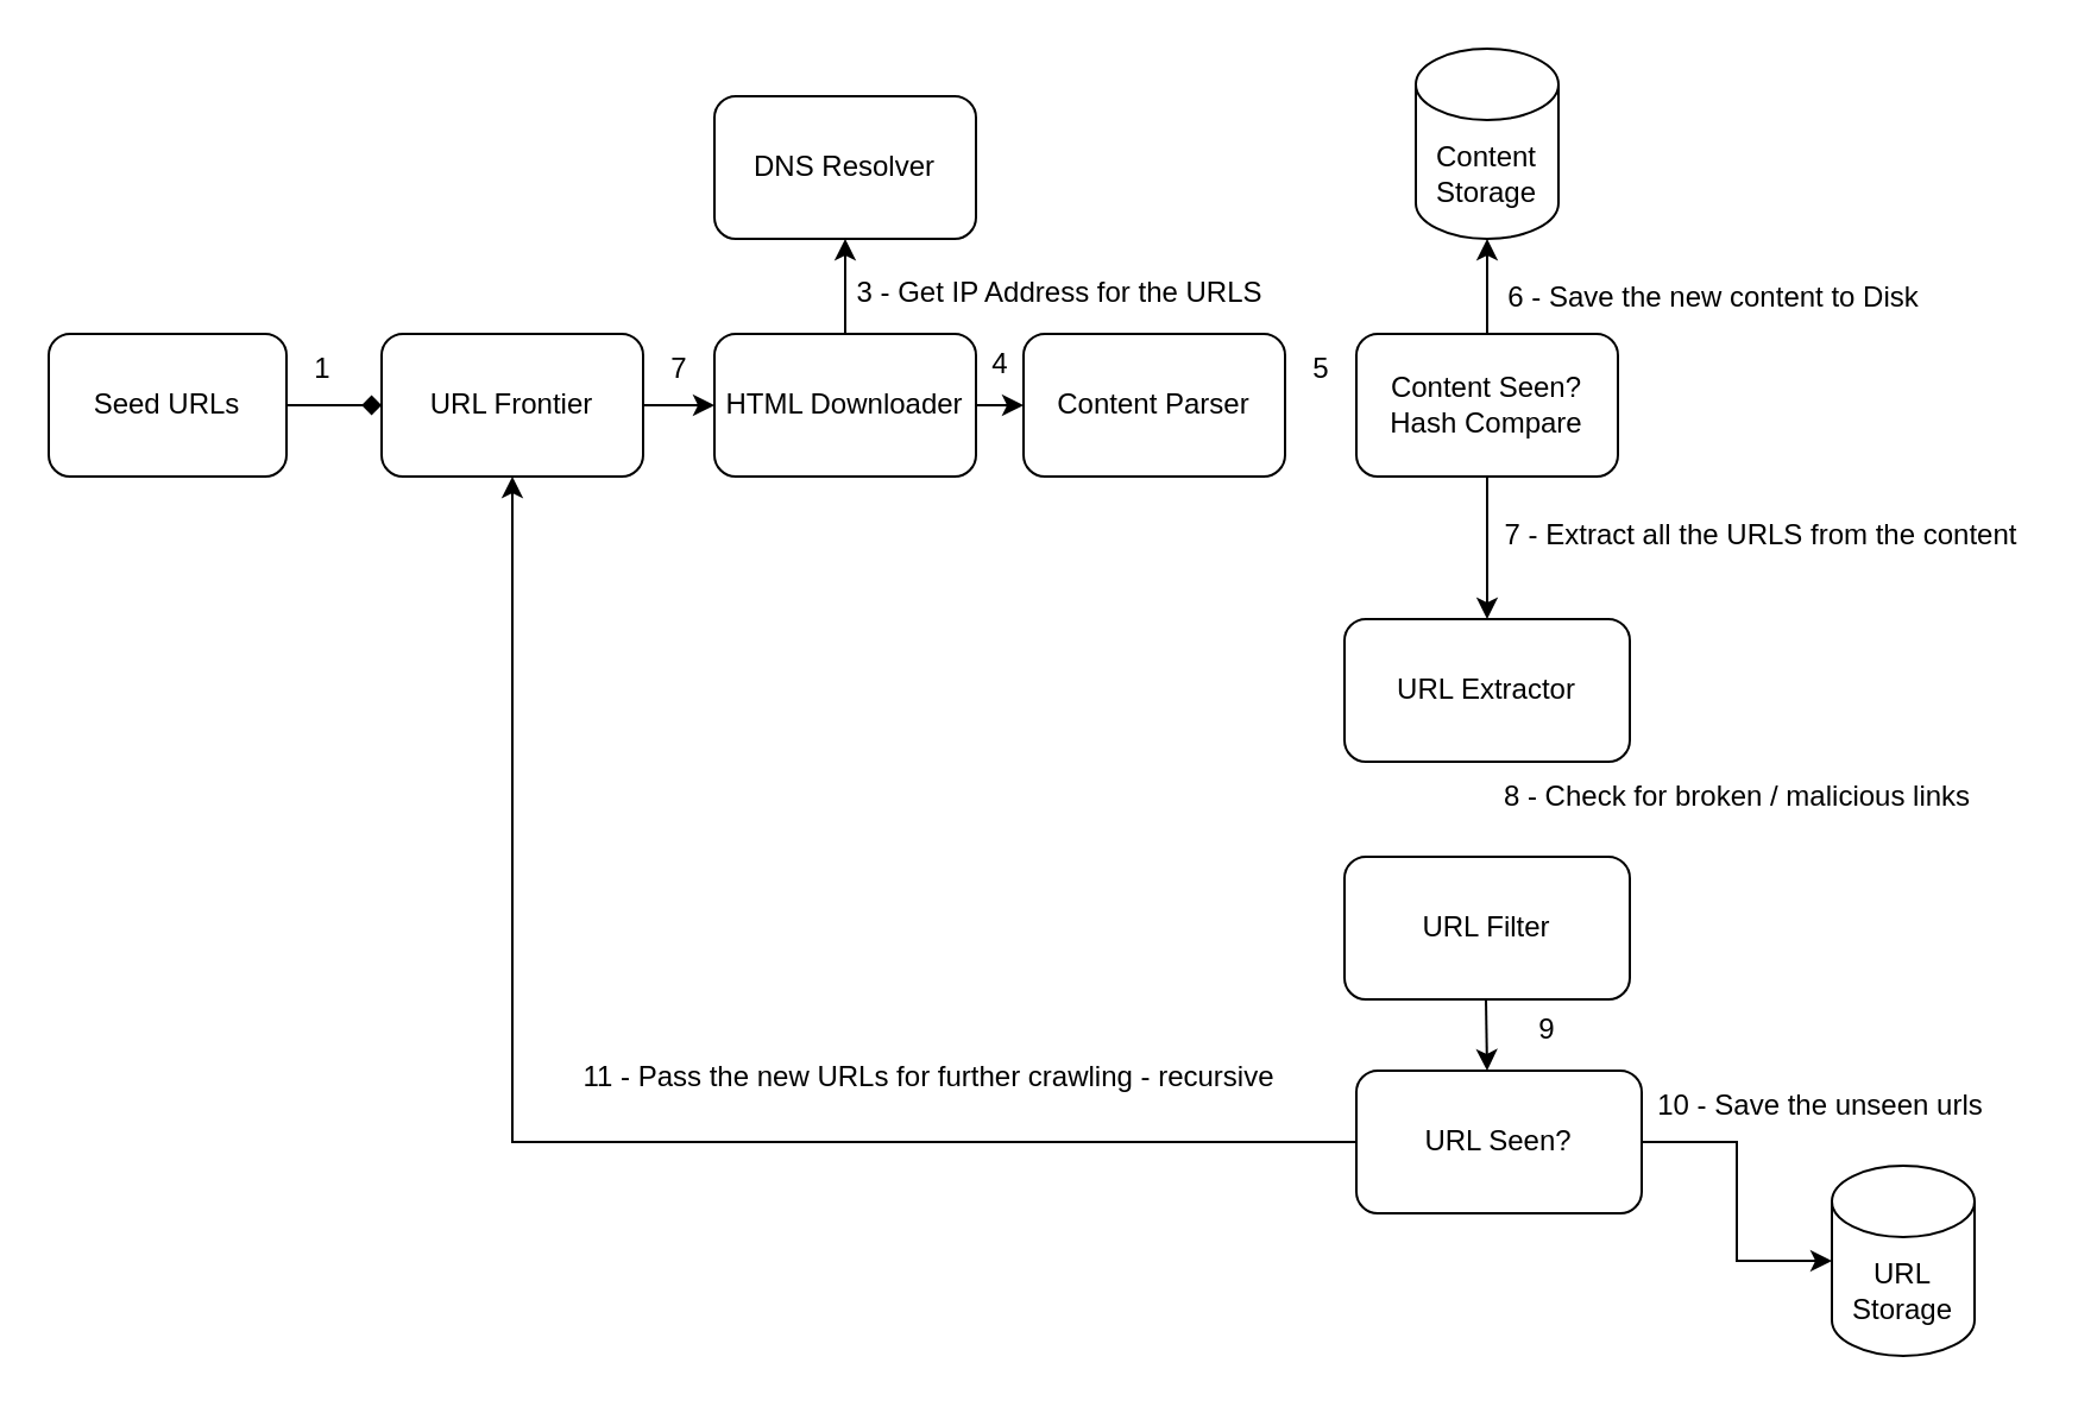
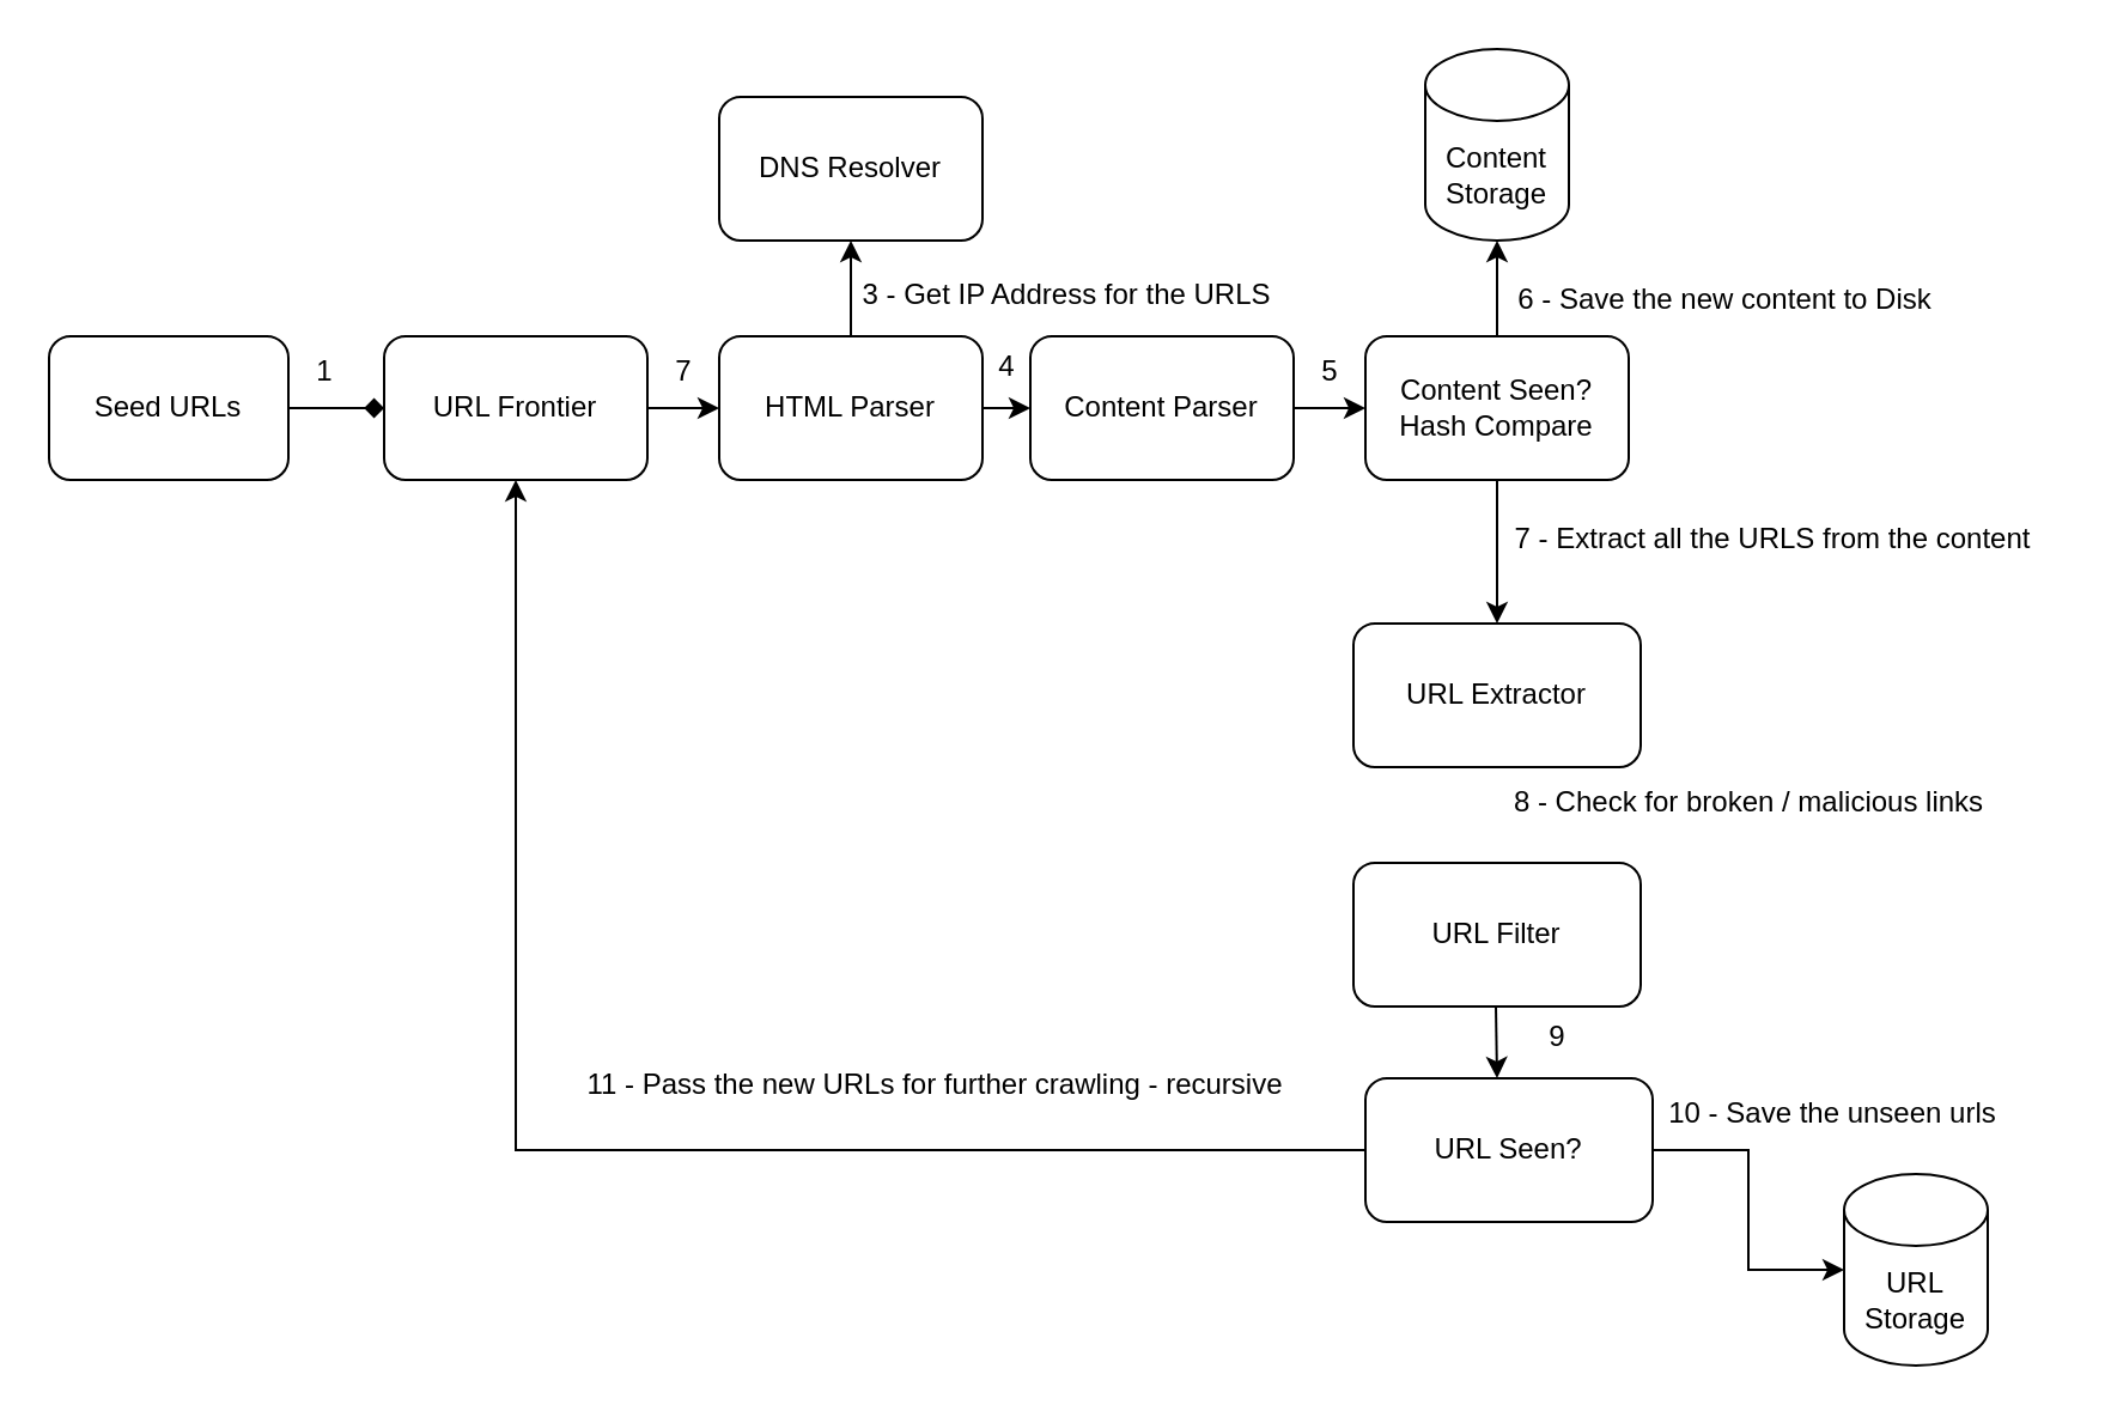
  <mxCell id="0" />
  <mxCell id="1" parent="0" />
  <mxCell id="2" style="edgeStyle=orthogonalEdgeStyle;rounded=0;orthogonalLoop=1;jettySize=auto;html=1;exitX=1;exitY=0.5;exitDx=0;exitDy=0;entryX=0;entryY=0.5;entryDx=0;entryDy=0;endArrow=diamond;" edge="1" parent="1" source="3" target="5"><mxGeometry relative="1" as="geometry" /></mxCell>
  <mxCell id="3" value="Seed URLs" style="rounded=1;whiteSpace=wrap;html=1;" vertex="1" parent="1"><mxGeometry x="20" y="140" width="100" height="60" as="geometry" /></mxCell>
  <mxCell id="4" style="edgeStyle=orthogonalEdgeStyle;rounded=0;orthogonalLoop=1;jettySize=auto;html=1;exitX=1;exitY=0.5;exitDx=0;exitDy=0;entryX=0;entryY=0.5;entryDx=0;entryDy=0;" edge="1" parent="1" source="5" target="9"><mxGeometry relative="1" as="geometry" /></mxCell>
  <mxCell id="5" value="URL Frontier" style="rounded=1;whiteSpace=wrap;html=1;" vertex="1" parent="1"><mxGeometry x="160" y="140" width="110" height="60" as="geometry" /></mxCell>
  <mxCell id="6" value="1" style="text;html=1;align=center;verticalAlign=middle;resizable=0;points=[];autosize=1;strokeColor=none;fillColor=none;" vertex="1" parent="1"><mxGeometry x="120" y="140" width="30" height="30" as="geometry" /></mxCell>
  <mxCell id="7" style="edgeStyle=orthogonalEdgeStyle;rounded=0;orthogonalLoop=1;jettySize=auto;html=1;exitX=0.5;exitY=0;exitDx=0;exitDy=0;entryX=0.5;entryY=1;entryDx=0;entryDy=0;" edge="1" parent="1" source="9" target="10"><mxGeometry relative="1" as="geometry" /></mxCell>
  <mxCell id="8" style="edgeStyle=orthogonalEdgeStyle;rounded=0;orthogonalLoop=1;jettySize=auto;html=1;exitX=1;exitY=0.5;exitDx=0;exitDy=0;entryX=0;entryY=0.5;entryDx=0;entryDy=0;" edge="1" parent="1" source="9" target="14"><mxGeometry relative="1" as="geometry" /></mxCell>
- <mxCell id="9" value="HTML Downloader" style="rounded=1;whiteSpace=wrap;html=1;" vertex="1" parent="1"><mxGeometry x="300" y="140" width="110" height="60" as="geometry" /></mxCell>
+ <mxCell id="9" value="HTML Parser" style="rounded=1;whiteSpace=wrap;html=1;" vertex="1" parent="1"><mxGeometry x="300" y="140" width="110" height="60" as="geometry" /></mxCell>
  <mxCell id="10" value="DNS Resolver" style="rounded=1;whiteSpace=wrap;html=1;" vertex="1" parent="1"><mxGeometry x="300" y="40" width="110" height="60" as="geometry" /></mxCell>
  <mxCell id="11" value="7" style="text;html=1;align=center;verticalAlign=middle;resizable=0;points=[];autosize=1;strokeColor=none;fillColor=none;" vertex="1" parent="1"><mxGeometry x="270" y="140" width="30" height="30" as="geometry" /></mxCell>
  <mxCell id="12" value="3 - Get IP Address for the URLS" style="text;html=1;align=center;verticalAlign=middle;resizable=0;points=[];autosize=1;strokeColor=none;fillColor=none;" vertex="1" parent="1"><mxGeometry x="350" y="108" width="190" height="30" as="geometry" /></mxCell>
+ <mxCell id="13" style="edgeStyle=orthogonalEdgeStyle;rounded=0;orthogonalLoop=1;jettySize=auto;html=1;exitX=1;exitY=0.5;exitDx=0;exitDy=0;entryX=0;entryY=0.5;entryDx=0;entryDy=0;" edge="1" parent="1" source="14" target="16"><mxGeometry relative="1" as="geometry" /></mxCell>
  <mxCell id="14" value="Content Parser" style="rounded=1;whiteSpace=wrap;html=1;" vertex="1" parent="1"><mxGeometry x="430" y="140" width="110" height="60" as="geometry" /></mxCell>
  <mxCell id="15" style="edgeStyle=orthogonalEdgeStyle;rounded=0;orthogonalLoop=1;jettySize=auto;html=1;exitX=0.5;exitY=1;exitDx=0;exitDy=0;" edge="1" parent="1" source="16" target="22"><mxGeometry relative="1" as="geometry" /></mxCell>
  <mxCell id="16" value="Content Seen?&lt;div&gt;Hash Compare&lt;/div&gt;" style="rounded=1;whiteSpace=wrap;html=1;" vertex="1" parent="1"><mxGeometry x="570" y="140" width="110" height="60" as="geometry" /></mxCell>
  <mxCell id="17" value="Content Storage" style="shape=cylinder3;whiteSpace=wrap;html=1;boundedLbl=1;backgroundOutline=1;size=15;" vertex="1" parent="1"><mxGeometry x="595" width="60" height="80" as="geometry" y="20" /></mxCell>
  <mxCell id="18" style="edgeStyle=orthogonalEdgeStyle;rounded=0;orthogonalLoop=1;jettySize=auto;html=1;entryX=0.5;entryY=1;entryDx=0;entryDy=0;entryPerimeter=0;" edge="1" parent="1" source="16" target="17"><mxGeometry relative="1" as="geometry" /></mxCell>
  <mxCell id="19" value="4" style="text;html=1;align=center;verticalAlign=middle;resizable=0;points=[];autosize=1;strokeColor=none;fillColor=none;" vertex="1" parent="1"><mxGeometry x="405" y="138" width="30" height="30" as="geometry" /></mxCell>
  <mxCell id="20" value="5" style="text;html=1;align=center;verticalAlign=middle;resizable=0;points=[];autosize=1;strokeColor=none;fillColor=none;" vertex="1" parent="1"><mxGeometry x="540" y="140" width="30" height="30" as="geometry" /></mxCell>
  <mxCell id="21" value="6 - Save the new content to Disk" style="text;html=1;align=center;verticalAlign=middle;resizable=0;points=[];autosize=1;strokeColor=none;fillColor=none;" vertex="1" parent="1"><mxGeometry x="620" y="110" width="200" height="30" as="geometry" /></mxCell>
  <mxCell id="22" value="URL Extractor" style="rounded=1;whiteSpace=wrap;html=1;" vertex="1" parent="1"><mxGeometry x="565" y="260" width="120" height="60" as="geometry" /></mxCell>
  <mxCell id="23" value="7 - Extract all the URLS from the content" style="text;html=1;align=center;verticalAlign=middle;resizable=0;points=[];autosize=1;strokeColor=none;fillColor=none;" vertex="1" parent="1"><mxGeometry x="620" y="210" width="240" height="30" as="geometry" /></mxCell>
  <mxCell id="24" value="URL Filter" style="rounded=1;whiteSpace=wrap;html=1;" vertex="1" parent="1"><mxGeometry x="565" y="360" width="120" height="60" as="geometry" /></mxCell>
  <mxCell id="25" value="8 - Check for broken / malicious links" style="text;html=1;align=center;verticalAlign=middle;resizable=0;points=[];autosize=1;strokeColor=none;fillColor=none;" vertex="1" parent="1"><mxGeometry x="620" y="320" width="220" height="30" as="geometry" /></mxCell>
  <mxCell id="26" style="edgeStyle=orthogonalEdgeStyle;rounded=0;orthogonalLoop=1;jettySize=auto;html=1;entryX=0.5;entryY=1;entryDx=0;entryDy=0;" edge="1" parent="1" source="28" target="5"><mxGeometry relative="1" as="geometry"><mxPoint x="220" y="210" as="targetPoint" /></mxGeometry></mxCell>
  <mxCell id="27" style="edgeStyle=orthogonalEdgeStyle;rounded=0;orthogonalLoop=1;jettySize=auto;html=1;exitX=1;exitY=0.5;exitDx=0;exitDy=0;" edge="1" parent="1" source="28" target="31"><mxGeometry relative="1" as="geometry" /></mxCell>
  <mxCell id="28" value="URL Seen?" style="rounded=1;whiteSpace=wrap;html=1;" vertex="1" parent="1"><mxGeometry x="570" y="450" width="120" height="60" as="geometry" /></mxCell>
  <mxCell id="29" value="" style="endArrow=classic;html=1;rounded=0;" edge="1" parent="1"><mxGeometry width="50" height="50" relative="1" as="geometry"><mxPoint x="624.5" y="420" as="sourcePoint" /><mxPoint x="625" y="450" as="targetPoint" /></mxGeometry></mxCell>
  <mxCell id="30" value="9" style="text;html=1;align=center;verticalAlign=middle;resizable=0;points=[];autosize=1;strokeColor=none;fillColor=none;" vertex="1" parent="1"><mxGeometry x="635" y="418" width="30" height="30" as="geometry" /></mxCell>
  <mxCell id="31" value="URL Storage" style="shape=cylinder3;whiteSpace=wrap;html=1;boundedLbl=1;backgroundOutline=1;size=15;" vertex="1" parent="1"><mxGeometry x="770" y="490" width="60" height="80" as="geometry" /></mxCell>
  <mxCell id="32" value="10 - Save the unseen urls" style="text;html=1;align=center;verticalAlign=middle;resizable=0;points=[];autosize=1;strokeColor=none;fillColor=none;" vertex="1" parent="1"><mxGeometry x="685" y="450" width="160" height="30" as="geometry" /></mxCell>
  <mxCell id="33" value="11 - Pass the new URLs for further crawling - recursive" style="text;html=1;align=center;verticalAlign=middle;resizable=0;points=[];autosize=1;strokeColor=none;fillColor=none;" vertex="1" parent="1"><mxGeometry x="235" y="438" width="310" height="30" as="geometry" /></mxCell>
